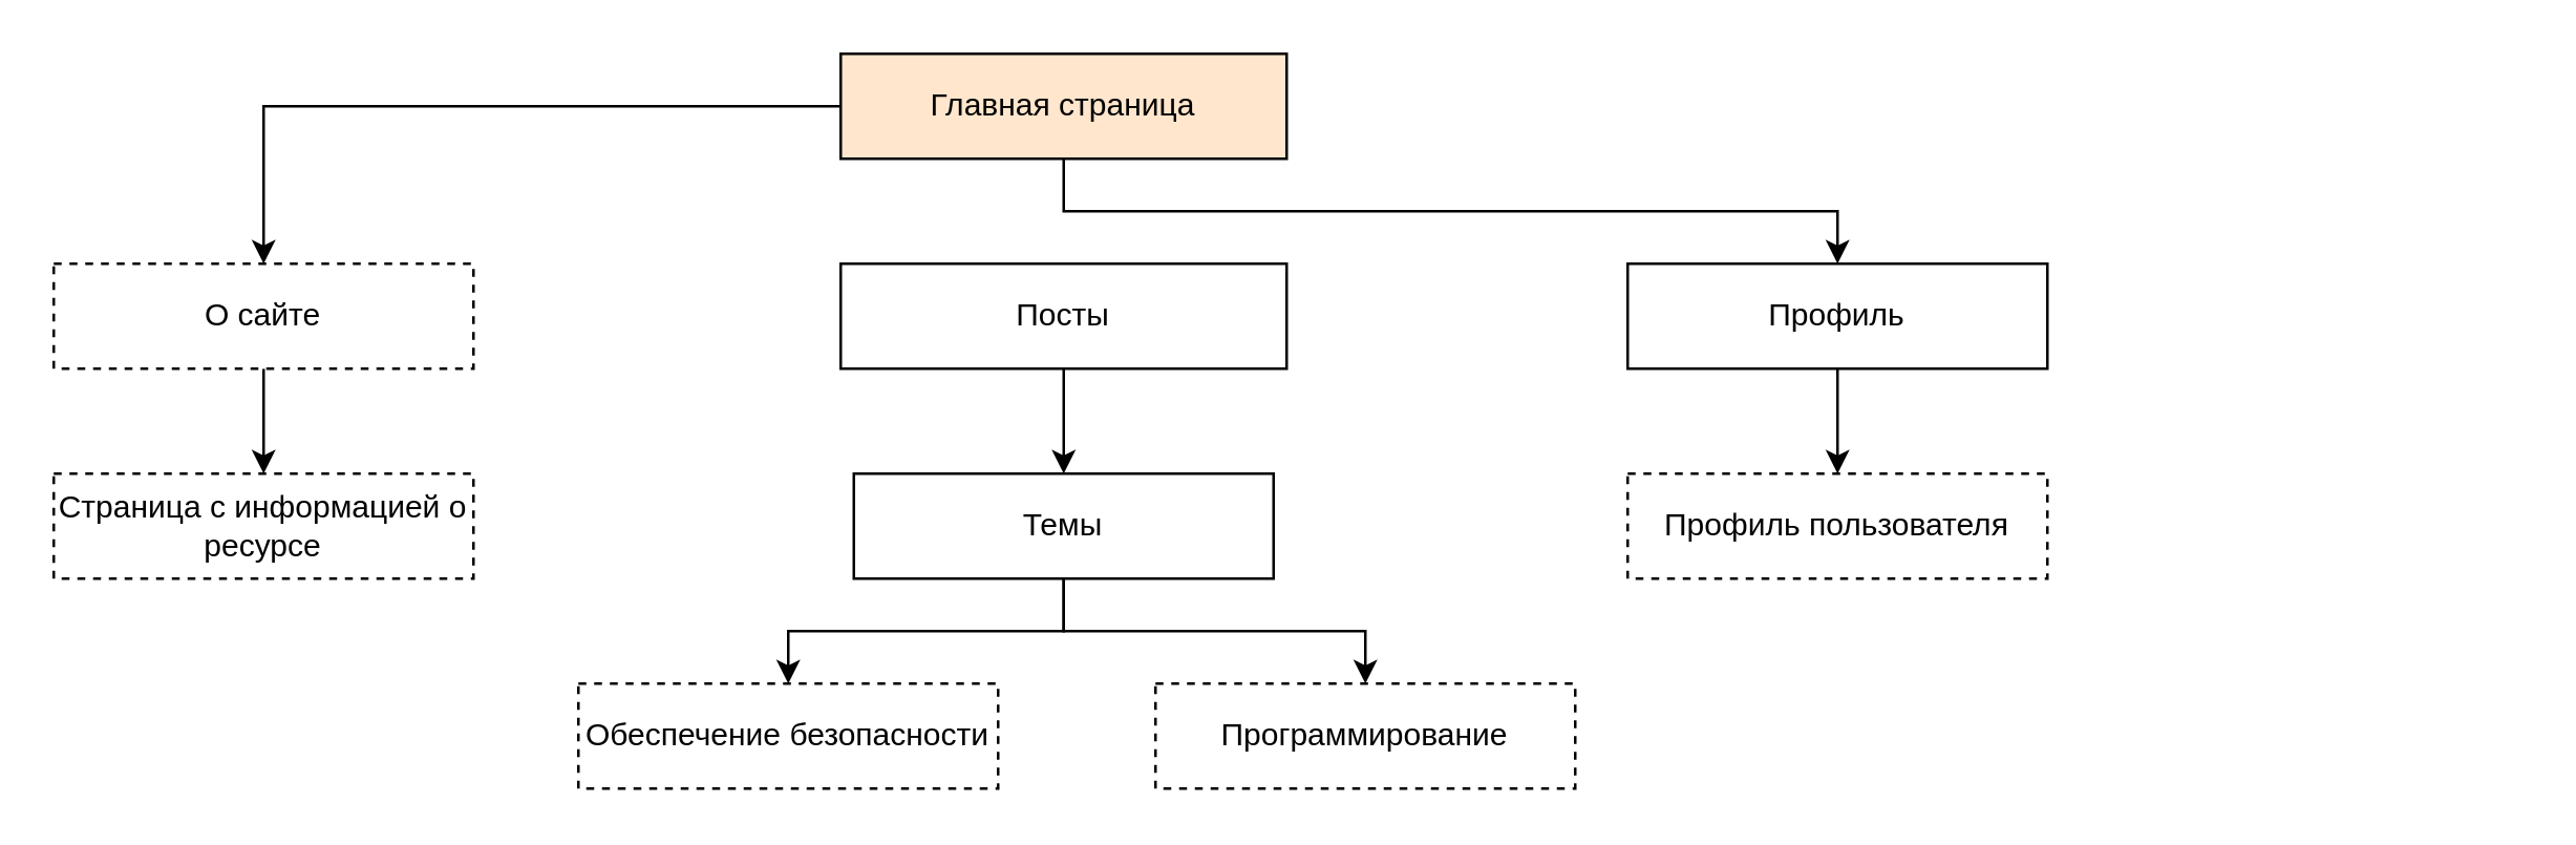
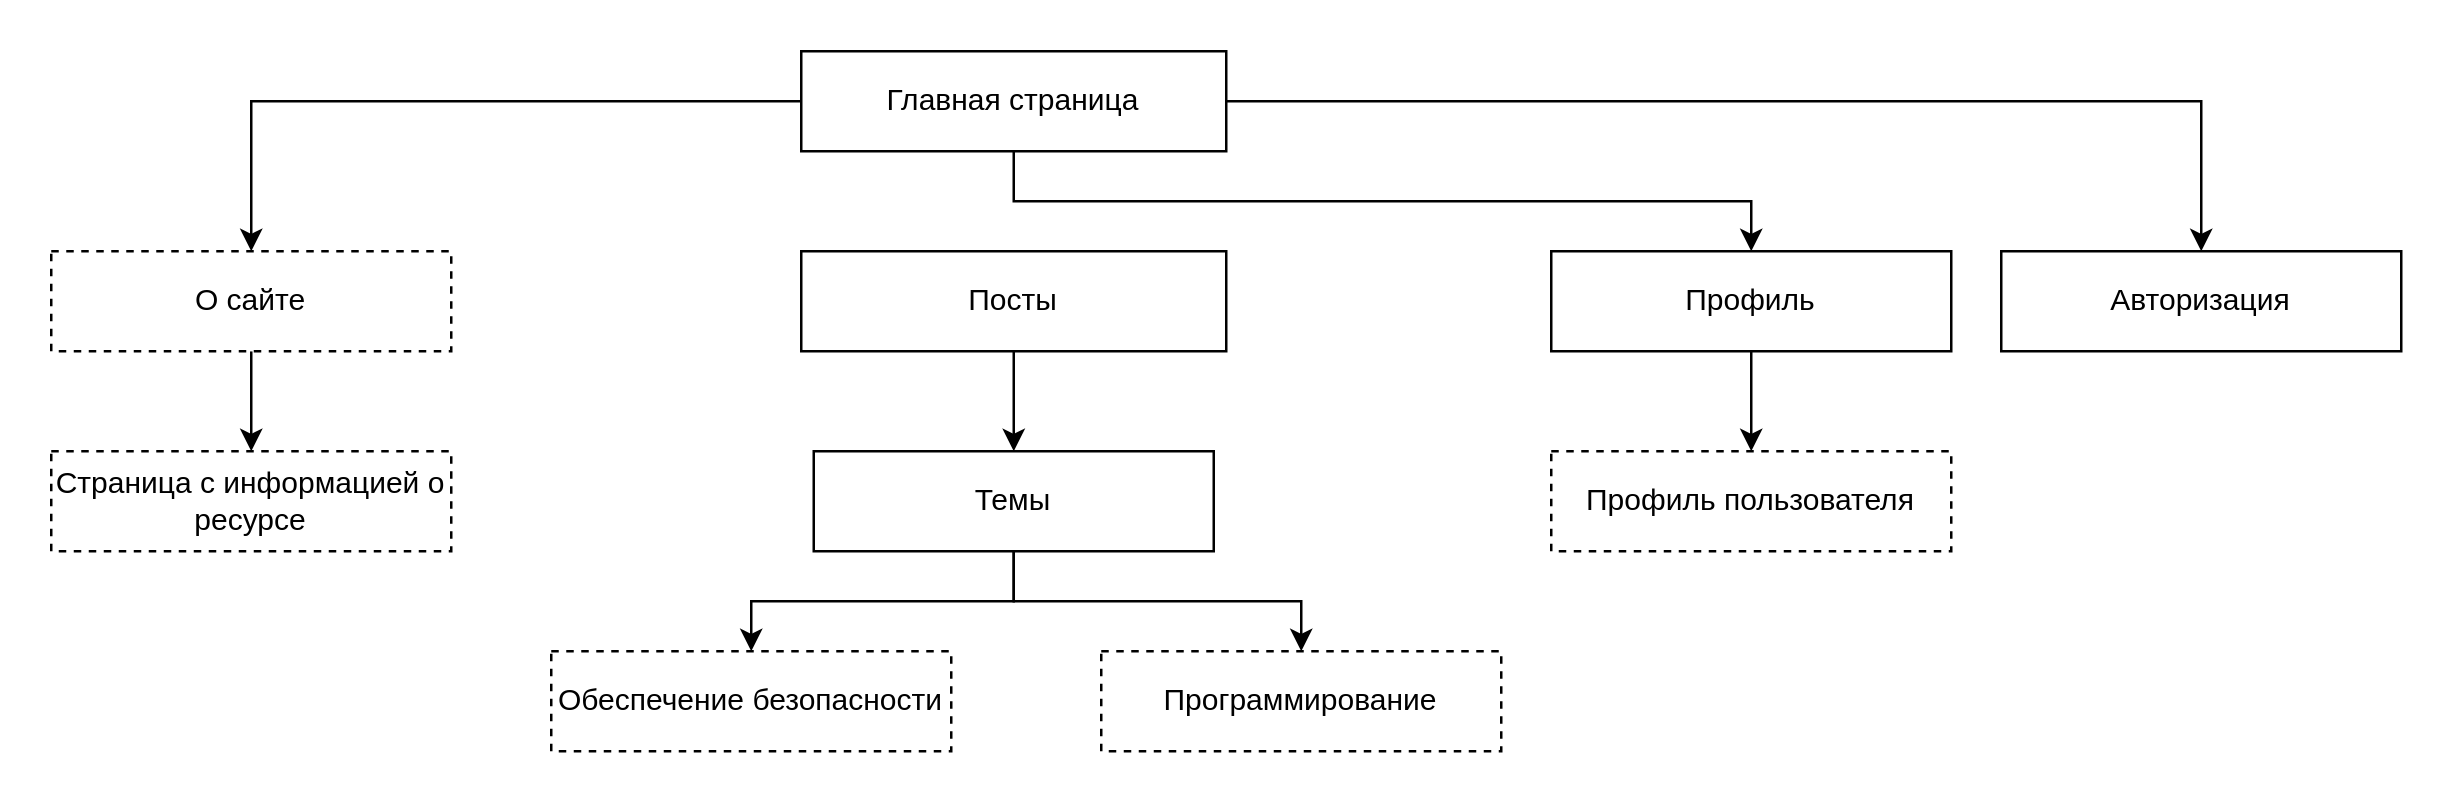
  <mxCell id="0" />
  <mxCell id="1" parent="0" />
  <mxCell id="2" style="edgeStyle=orthogonalEdgeStyle;rounded=0;orthogonalLoop=1;jettySize=auto;html=1;entryX=0.5;entryY=0;entryDx=0;entryDy=0;" parent="1" source="5" target="7" edge="1"><mxGeometry relative="1" as="geometry" /></mxCell>
+ <mxCell id="3" style="edgeStyle=orthogonalEdgeStyle;rounded=0;orthogonalLoop=1;jettySize=auto;html=1;exitX=1;exitY=0.5;exitDx=0;exitDy=0;entryX=0.5;entryY=0;entryDx=0;entryDy=0;" parent="1" source="5" target="13" edge="1"><mxGeometry relative="1" as="geometry" /></mxCell>
  <mxCell id="4" style="edgeStyle=orthogonalEdgeStyle;rounded=0;orthogonalLoop=1;jettySize=auto;html=1;exitX=0.5;exitY=1;exitDx=0;exitDy=0;entryX=0.5;entryY=0;entryDx=0;entryDy=0;" parent="1" source="5" target="12" edge="1"><mxGeometry relative="1" as="geometry" /></mxCell>
- <mxCell id="5" value="Главная страница" style="rounded=0;whiteSpace=wrap;html=1;fillColor=#ffe6cc;" parent="1" vertex="1"><mxGeometry x="320" y="20" width="170" height="40" as="geometry" /></mxCell>
+ <mxCell id="5" value="Главная страница" style="rounded=0;whiteSpace=wrap;html=1;" parent="1" vertex="1"><mxGeometry x="320" y="20" width="170" height="40" as="geometry" /></mxCell>
  <mxCell id="6" style="edgeStyle=orthogonalEdgeStyle;rounded=0;orthogonalLoop=1;jettySize=auto;html=1;exitX=0.5;exitY=1;exitDx=0;exitDy=0;entryX=0.5;entryY=0;entryDx=0;entryDy=0;" edge="1" parent="1" source="7" target="16"><mxGeometry relative="1" as="geometry" /></mxCell>
  <mxCell id="7" value="О сайте" style="rounded=0;whiteSpace=wrap;html=1;dashed=1;" parent="1" vertex="1"><mxGeometry x="20" y="100" width="160" height="40" as="geometry" /></mxCell>
  <mxCell id="8" style="edgeStyle=orthogonalEdgeStyle;rounded=0;orthogonalLoop=1;jettySize=auto;html=1;exitX=0.5;exitY=1;exitDx=0;exitDy=0;" parent="1" source="10" target="14" edge="1"><mxGeometry relative="1" as="geometry" /></mxCell>
  <mxCell id="9" style="edgeStyle=orthogonalEdgeStyle;rounded=0;orthogonalLoop=1;jettySize=auto;html=1;exitX=0.5;exitY=1;exitDx=0;exitDy=0;" edge="1" parent="1" source="10" target="17"><mxGeometry relative="1" as="geometry" /></mxCell>
  <mxCell id="10" value="&lt;font style=&quot;vertical-align: inherit;&quot;&gt;&lt;font style=&quot;vertical-align: inherit;&quot;&gt;Темы&lt;/font&gt;&lt;/font&gt;" style="rounded=0;whiteSpace=wrap;html=1;" parent="1" vertex="1"><mxGeometry x="325" y="180" width="160" height="40" as="geometry" /></mxCell>
  <mxCell id="11" style="edgeStyle=orthogonalEdgeStyle;rounded=0;orthogonalLoop=1;jettySize=auto;html=1;exitX=0.5;exitY=1;exitDx=0;exitDy=0;entryX=0.5;entryY=0;entryDx=0;entryDy=0;" parent="1" source="12" target="15" edge="1"><mxGeometry relative="1" as="geometry" /></mxCell>
  <mxCell id="12" value="Профиль" style="rounded=0;whiteSpace=wrap;html=1;" parent="1" vertex="1"><mxGeometry x="620" y="100" width="160" height="40" as="geometry" /></mxCell>
+ <mxCell id="13" value="Авторизация" style="rounded=0;whiteSpace=wrap;html=1;" parent="1" vertex="1"><mxGeometry x="800" y="100" width="160" height="40" as="geometry" /></mxCell>
  <mxCell id="14" value="Обеспечение безопасности" style="rounded=0;whiteSpace=wrap;html=1;dashed=1;" parent="1" vertex="1"><mxGeometry x="220" y="260" width="160" height="40" as="geometry" /></mxCell>
  <mxCell id="15" value="&lt;font style=&quot;vertical-align: inherit;&quot;&gt;&lt;font style=&quot;vertical-align: inherit;&quot;&gt;Профиль пользователя&lt;/font&gt;&lt;/font&gt;" style="rounded=0;whiteSpace=wrap;html=1;dashed=1;" parent="1" vertex="1"><mxGeometry x="620" y="180" width="160" height="40" as="geometry" /></mxCell>
  <mxCell id="16" value="&lt;font style=&quot;vertical-align: inherit;&quot;&gt;&lt;font style=&quot;vertical-align: inherit;&quot;&gt;Страница с информацией о ресурсе&lt;/font&gt;&lt;/font&gt;" style="rounded=0;whiteSpace=wrap;html=1;dashed=1;" vertex="1" parent="1"><mxGeometry x="20" y="180" width="160" height="40" as="geometry" /></mxCell>
  <mxCell id="17" value="&lt;font style=&quot;vertical-align: inherit;&quot;&gt;&lt;font style=&quot;vertical-align: inherit;&quot;&gt;Программирование&lt;/font&gt;&lt;/font&gt;" style="rounded=0;whiteSpace=wrap;html=1;dashed=1;" vertex="1" parent="1"><mxGeometry x="440" y="260" width="160" height="40" as="geometry" /></mxCell>
  <mxCell id="18" style="edgeStyle=orthogonalEdgeStyle;rounded=0;orthogonalLoop=1;jettySize=auto;html=1;exitX=0.5;exitY=1;exitDx=0;exitDy=0;" edge="1" parent="1" source="19" target="10"><mxGeometry relative="1" as="geometry" /></mxCell>
  <mxCell id="19" value="&lt;font style=&quot;vertical-align: inherit;&quot;&gt;&lt;font style=&quot;vertical-align: inherit;&quot;&gt;&lt;font style=&quot;vertical-align: inherit;&quot;&gt;&lt;font style=&quot;vertical-align: inherit;&quot;&gt;Посты&lt;/font&gt;&lt;/font&gt;&lt;/font&gt;&lt;/font&gt;" style="rounded=0;whiteSpace=wrap;html=1;" vertex="1" parent="1"><mxGeometry x="320" y="100" width="170" height="40" as="geometry" /></mxCell>
